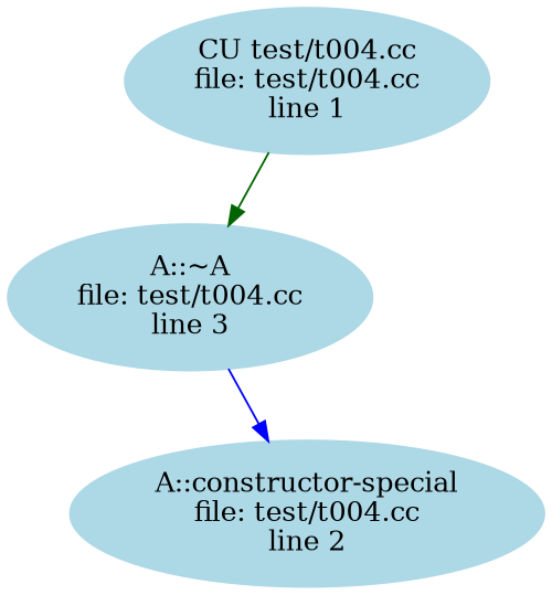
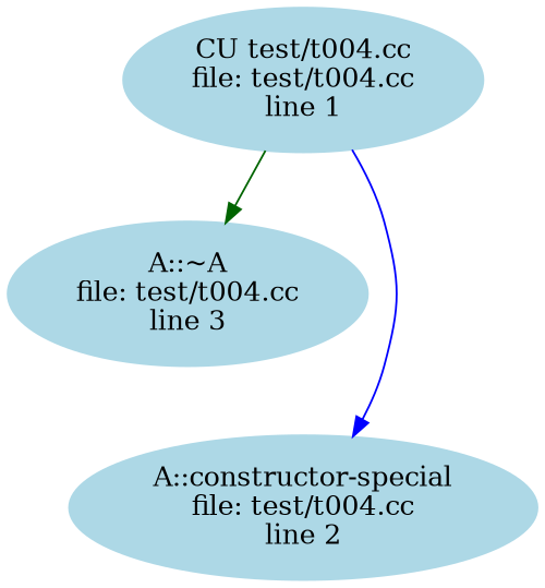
  digraph {
    node [color=lightblue style=filled]
    edge [arrowtail=odot]
    n1 [label="A::~A\nfile: test/t004.cc\nline 3"]
    n2 [label="A::constructor-special\nfile: test/t004.cc\nline 2"]
    n3 [label="CU test/t004.cc\nfile: test/t004.cc\nline 1"]
    n3 -> n1 [color=darkgreen]
-   n1 -> n2 [color=blue]
+   n3 -> n2 [color=blue]
  }
